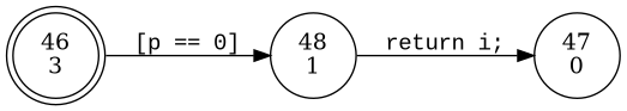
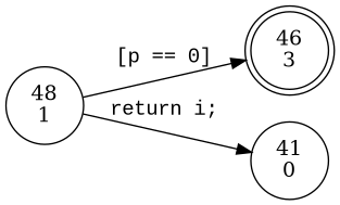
  digraph {
    rankdir=LR
    node [shape=circle]
    edge [fontname="Courier New"]
    n1 [label="46\n3" shape=doublecircle]
    n2 [label="48\n1"]
-   n3 [label="47\n0"]
-   n1 -> n2 [label="[p == 0]"]
+   n3 [label="41\n0"]
+   n2 -> n1 [label="[p == 0]"]
    n2 -> n3 [label="return i;"]
  }
